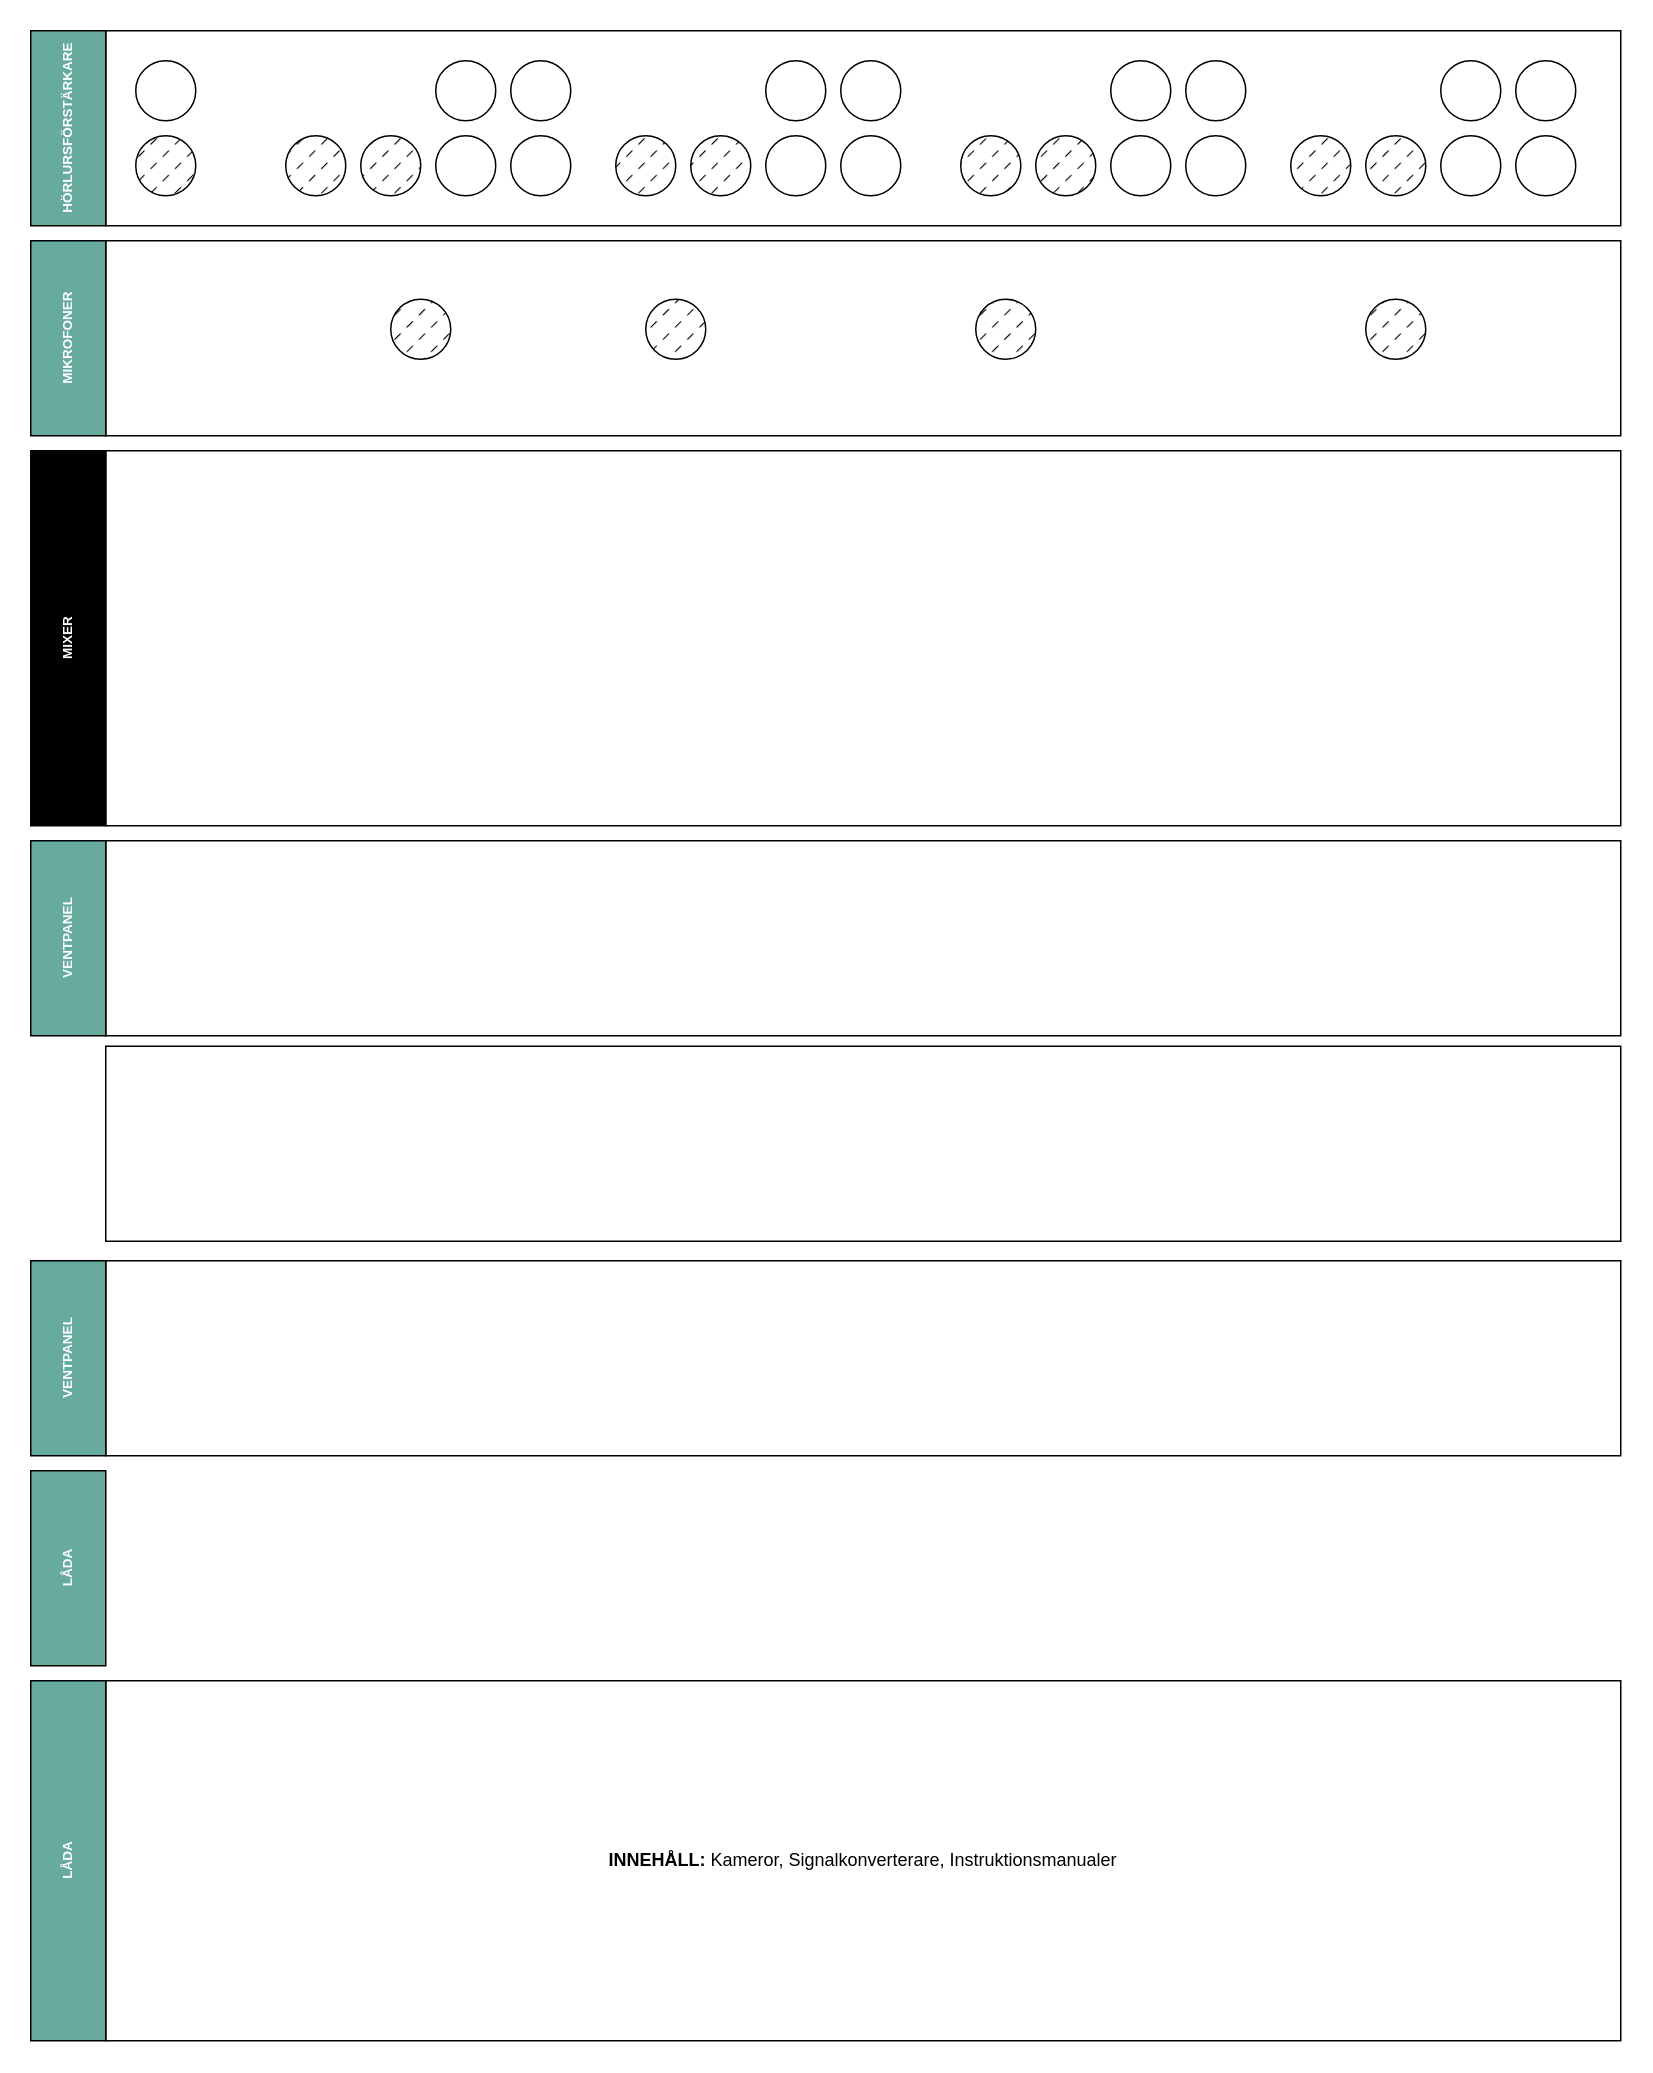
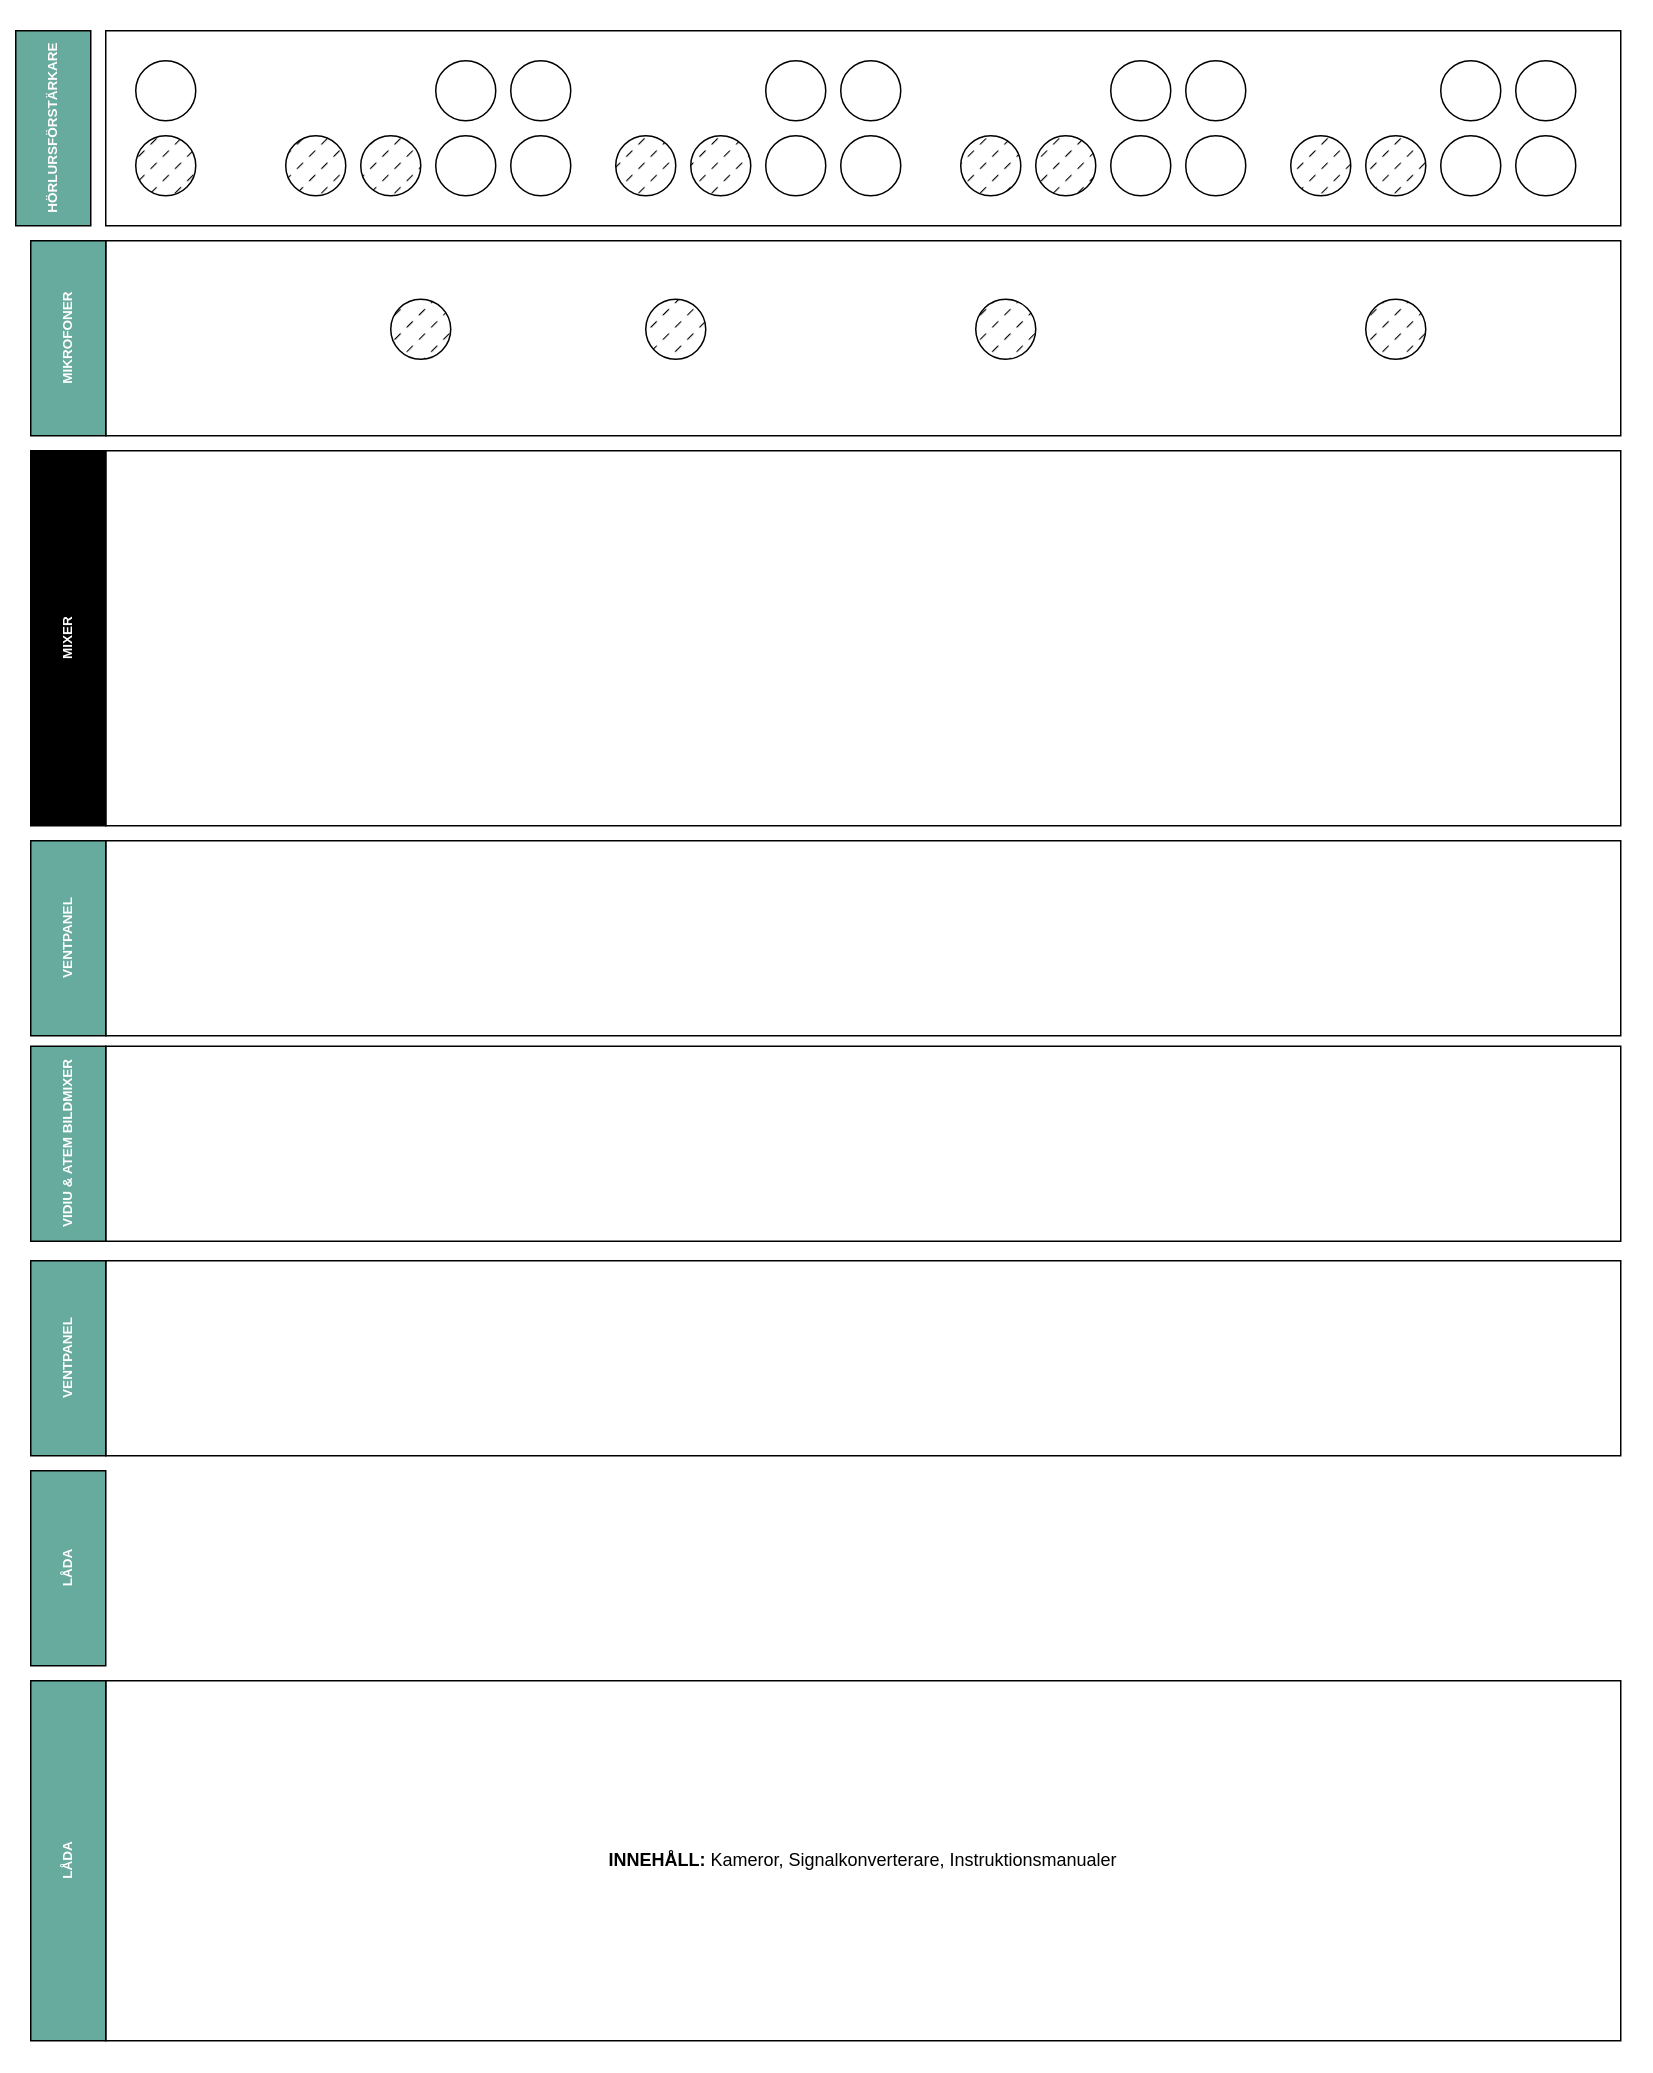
  <mxCell id="0" />
  <mxCell id="1" parent="0" />
  <mxCell id="2" value="" style="rounded=0;whiteSpace=wrap;html=1;fillColor=none;" parent="1" vertex="1"><mxGeometry x="70" y="160" width="1010" height="130" as="geometry" /></mxCell>
  <mxCell id="3" value="" style="ellipse;whiteSpace=wrap;html=1;aspect=fixed;fillStyle=dashed;fillColor=#000000;" parent="1" vertex="1"><mxGeometry x="260" y="199" width="40" height="40" as="geometry" /></mxCell>
  <mxCell id="4" value="" style="ellipse;whiteSpace=wrap;html=1;aspect=fixed;fillStyle=dashed;fillColor=#000000;" parent="1" vertex="1"><mxGeometry x="430" y="199" width="40" height="40" as="geometry" /></mxCell>
  <mxCell id="5" value="" style="ellipse;whiteSpace=wrap;html=1;aspect=fixed;fillStyle=dashed;fillColor=#000000;" parent="1" vertex="1"><mxGeometry x="650" y="199" width="40" height="40" as="geometry" /></mxCell>
  <mxCell id="6" value="" style="ellipse;whiteSpace=wrap;html=1;aspect=fixed;fillStyle=dashed;fillColor=#000000;" parent="1" vertex="1"><mxGeometry x="910" y="199" width="40" height="40" as="geometry" /></mxCell>
  <mxCell id="7" value="" style="ellipse;whiteSpace=wrap;html=1;aspect=fixed;" parent="1" vertex="1"><mxGeometry x="290" y="90" width="40" height="40" as="geometry" /></mxCell>
  <mxCell id="8" value="" style="ellipse;whiteSpace=wrap;html=1;aspect=fixed;fillStyle=dashed;fillColor=#000000;" parent="1" vertex="1"><mxGeometry x="90" y="90" width="40" height="40" as="geometry" /></mxCell>
  <mxCell id="9" value="" style="ellipse;whiteSpace=wrap;html=1;aspect=fixed;fillStyle=dashed;fillColor=#000000;" parent="1" vertex="1"><mxGeometry x="190" y="90" width="40" height="40" as="geometry" /></mxCell>
  <mxCell id="10" value="" style="ellipse;whiteSpace=wrap;html=1;aspect=fixed;fillStyle=dashed;fillColor=#000000;" parent="1" vertex="1"><mxGeometry x="240" y="90" width="40" height="40" as="geometry" /></mxCell>
  <mxCell id="11" value="" style="ellipse;whiteSpace=wrap;html=1;aspect=fixed;" parent="1" vertex="1"><mxGeometry x="290" y="40" width="40" height="40" as="geometry" /></mxCell>
  <mxCell id="12" value="" style="ellipse;whiteSpace=wrap;html=1;aspect=fixed;" parent="1" vertex="1"><mxGeometry x="90" y="40" width="40" height="40" as="geometry" /></mxCell>
  <mxCell id="13" value="" style="ellipse;whiteSpace=wrap;html=1;aspect=fixed;" parent="1" vertex="1"><mxGeometry x="340" y="40" width="40" height="40" as="geometry" /></mxCell>
  <mxCell id="14" value="" style="ellipse;whiteSpace=wrap;html=1;aspect=fixed;" parent="1" vertex="1"><mxGeometry x="340" y="90" width="40" height="40" as="geometry" /></mxCell>
  <mxCell id="15" value="" style="ellipse;whiteSpace=wrap;html=1;aspect=fixed;" parent="1" vertex="1"><mxGeometry x="510" y="90" width="40" height="40" as="geometry" /></mxCell>
  <mxCell id="16" value="" style="ellipse;whiteSpace=wrap;html=1;aspect=fixed;fillStyle=dashed;fillColor=#000000;" parent="1" vertex="1"><mxGeometry x="410" y="90" width="40" height="40" as="geometry" /></mxCell>
  <mxCell id="17" value="" style="ellipse;whiteSpace=wrap;html=1;aspect=fixed;fillStyle=dashed;fillColor=#000000;" parent="1" vertex="1"><mxGeometry x="460" y="90" width="40" height="40" as="geometry" /></mxCell>
  <mxCell id="18" value="" style="ellipse;whiteSpace=wrap;html=1;aspect=fixed;" parent="1" vertex="1"><mxGeometry x="510" y="40" width="40" height="40" as="geometry" /></mxCell>
  <mxCell id="19" value="" style="ellipse;whiteSpace=wrap;html=1;aspect=fixed;" parent="1" vertex="1"><mxGeometry x="560" y="40" width="40" height="40" as="geometry" /></mxCell>
  <mxCell id="20" value="" style="ellipse;whiteSpace=wrap;html=1;aspect=fixed;" parent="1" vertex="1"><mxGeometry x="560" y="90" width="40" height="40" as="geometry" /></mxCell>
  <mxCell id="21" value="" style="ellipse;whiteSpace=wrap;html=1;aspect=fixed;" parent="1" vertex="1"><mxGeometry x="740" y="90" width="40" height="40" as="geometry" /></mxCell>
  <mxCell id="22" value="" style="ellipse;whiteSpace=wrap;html=1;aspect=fixed;fillStyle=dashed;fillColor=#000000;" parent="1" vertex="1"><mxGeometry x="640" y="90" width="40" height="40" as="geometry" /></mxCell>
  <mxCell id="23" value="" style="ellipse;whiteSpace=wrap;html=1;aspect=fixed;fillStyle=dashed;fillColor=#000000;" parent="1" vertex="1"><mxGeometry x="690" y="90" width="40" height="40" as="geometry" /></mxCell>
  <mxCell id="24" value="" style="ellipse;whiteSpace=wrap;html=1;aspect=fixed;" parent="1" vertex="1"><mxGeometry x="740" y="40" width="40" height="40" as="geometry" /></mxCell>
  <mxCell id="25" value="" style="ellipse;whiteSpace=wrap;html=1;aspect=fixed;" parent="1" vertex="1"><mxGeometry x="790" y="40" width="40" height="40" as="geometry" /></mxCell>
  <mxCell id="26" value="" style="ellipse;whiteSpace=wrap;html=1;aspect=fixed;" parent="1" vertex="1"><mxGeometry x="790" y="90" width="40" height="40" as="geometry" /></mxCell>
  <mxCell id="27" value="" style="ellipse;whiteSpace=wrap;html=1;aspect=fixed;" parent="1" vertex="1"><mxGeometry x="960" y="90" width="40" height="40" as="geometry" /></mxCell>
  <mxCell id="28" value="" style="ellipse;whiteSpace=wrap;html=1;aspect=fixed;fillStyle=dashed;fillColor=#000000;" parent="1" vertex="1"><mxGeometry x="860" y="90" width="40" height="40" as="geometry" /></mxCell>
  <mxCell id="29" value="" style="ellipse;whiteSpace=wrap;html=1;aspect=fixed;fillStyle=dashed;fillColor=#000000;" parent="1" vertex="1"><mxGeometry x="910" y="90" width="40" height="40" as="geometry" /></mxCell>
  <mxCell id="30" value="" style="ellipse;whiteSpace=wrap;html=1;aspect=fixed;" parent="1" vertex="1"><mxGeometry x="960" y="40" width="40" height="40" as="geometry" /></mxCell>
  <mxCell id="31" value="" style="ellipse;whiteSpace=wrap;html=1;aspect=fixed;" parent="1" vertex="1"><mxGeometry x="1010" y="40" width="40" height="40" as="geometry" /></mxCell>
  <mxCell id="32" value="" style="ellipse;whiteSpace=wrap;html=1;aspect=fixed;" parent="1" vertex="1"><mxGeometry x="1010" y="90" width="40" height="40" as="geometry" /></mxCell>
  <mxCell id="33" value="" style="rounded=0;whiteSpace=wrap;html=1;fillColor=none;" parent="1" vertex="1"><mxGeometry x="70" y="20" width="1010" height="130" as="geometry" /></mxCell>
- <mxCell id="34" value="HÖRLURSFÖRSTÄRKARE" style="rounded=0;whiteSpace=wrap;html=1;horizontal=0;fontStyle=1;fontSize=9;fontColor=#FFFFFF;fillColor=#67AB9F;" parent="1" vertex="1"><mxGeometry x="20" y="20" width="50" height="130" as="geometry" /></mxCell>
+ <mxCell id="34" value="HÖRLURSFÖRSTÄRKARE" style="rounded=0;whiteSpace=wrap;html=1;horizontal=0;fontStyle=1;fontSize=9;fontColor=#FFFFFF;fillColor=#67AB9F;" parent="1" vertex="1"><mxGeometry x="10" y="20" width="50" height="130" as="geometry" /></mxCell>
  <mxCell id="35" value="&lt;div&gt;MIKROFONER&lt;/div&gt;" style="rounded=0;whiteSpace=wrap;html=1;horizontal=0;fontStyle=1;fontSize=9;fontColor=#FFFFFF;fillColor=#67AB9F;" parent="1" vertex="1"><mxGeometry x="20" y="160" width="50" height="130" as="geometry" /></mxCell>
  <mxCell id="36" value="" style="rounded=0;whiteSpace=wrap;html=1;fillColor=none;" vertex="1" parent="1"><mxGeometry x="70" y="300" width="1010" height="250" as="geometry" /></mxCell>
  <mxCell id="37" value="MIXER" style="rounded=0;whiteSpace=wrap;html=1;horizontal=0;fontStyle=1;fontSize=9;fontColor=#FFFFFF;fillColor=#000000;" vertex="1" parent="1"><mxGeometry x="20" y="300" width="50" height="250" as="geometry" /></mxCell>
  <mxCell id="38" value="" style="rounded=0;whiteSpace=wrap;html=1;fillColor=none;" vertex="1" parent="1"><mxGeometry x="70" y="560" width="1010" height="130" as="geometry" /></mxCell>
  <mxCell id="39" value="VENTPANEL" style="rounded=0;whiteSpace=wrap;html=1;horizontal=0;fontStyle=1;fontSize=9;fontColor=#FFFFFF;fillColor=#67AB9F;" vertex="1" parent="1"><mxGeometry x="20" y="560" width="50" height="130" as="geometry" /></mxCell>
  <mxCell id="40" value="" style="rounded=0;whiteSpace=wrap;html=1;fillColor=none;" vertex="1" parent="1"><mxGeometry x="70" y="697" width="1010" height="130" as="geometry" /></mxCell>
+ <mxCell id="41" value="&lt;div&gt;VIDIU &amp;amp; ATEM BILDMIXER&lt;/div&gt;" style="rounded=0;whiteSpace=wrap;html=1;horizontal=0;fontStyle=1;fontSize=9;fontColor=#FFFFFF;fillColor=#67AB9F;" vertex="1" parent="1"><mxGeometry x="20" y="697" width="50" height="130" as="geometry" /></mxCell>
  <mxCell id="42" value="" style="rounded=0;whiteSpace=wrap;html=1;fillColor=none;" vertex="1" parent="1"><mxGeometry x="70" y="840" width="1010" height="130" as="geometry" /></mxCell>
  <mxCell id="43" value="&lt;div&gt;VENTPANEL&lt;/div&gt;" style="rounded=0;whiteSpace=wrap;html=1;horizontal=0;fontStyle=1;fontSize=9;fontColor=#FFFFFF;fillColor=#67AB9F;" vertex="1" parent="1"><mxGeometry x="20" y="840" width="50" height="130" as="geometry" /></mxCell>
  <mxCell id="44" value="LÅDA" style="rounded=0;whiteSpace=wrap;html=1;horizontal=0;fontStyle=1;fontSize=9;fontColor=#FFFFFF;fillColor=#67AB9F;" vertex="1" parent="1"><mxGeometry x="20" y="980" width="50" height="130" as="geometry" /></mxCell>
  <mxCell id="45" value="&lt;b&gt;INNEHÅLL:&lt;/b&gt; Kameror, Signalkonverterare, Instruktionsmanualer" style="rounded=0;whiteSpace=wrap;html=1;fillColor=none;" vertex="1" parent="1"><mxGeometry x="70" y="1120" width="1010" height="240" as="geometry" /></mxCell>
  <mxCell id="46" value="LÅDA" style="rounded=0;whiteSpace=wrap;html=1;horizontal=0;fontStyle=1;fontSize=9;fontColor=#FFFFFF;fillColor=#67AB9F;" vertex="1" parent="1"><mxGeometry x="20" y="1120" width="50" height="240" as="geometry" /></mxCell>
